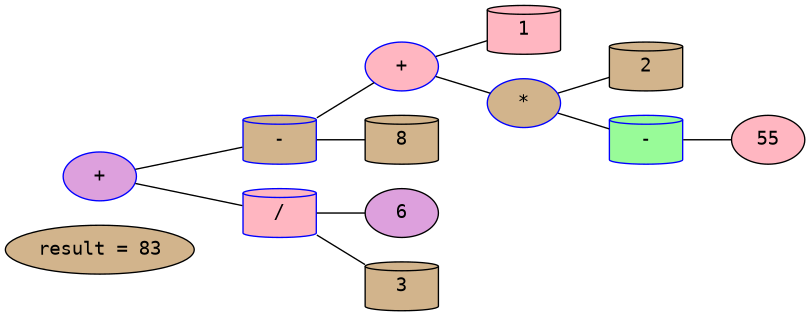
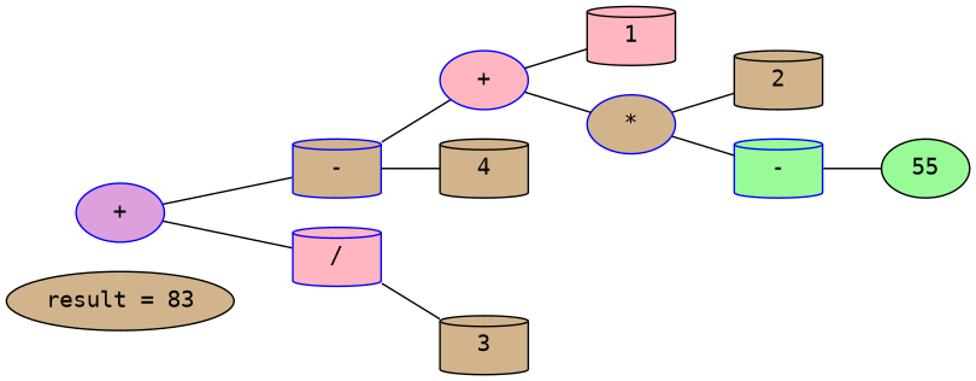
  graph {
    fontname="DejaVu Sans Mono"
    rankdir=LR
    node [fillcolor=tan fontname="DejaVu Sans Mono" shape=cylinder style=filled]
    edge [fontname="DejaVu Sans Mono"]
    n1 [label="result = 83" shape=ellipse]
    n2 [color=blue fillcolor=plum label="+" shape=ellipse]
    n3 [color=blue label="-"]
    n4 [color=blue fillcolor=lightpink label="/"]
    n5 [color=blue fillcolor=lightpink label="+" shape=ellipse]
-   n6 [label=8]
-   n7 [fillcolor=plum label=6 shape=ellipse]
+   n6 [label=4]
    n8 [label=3]
    n9 [fillcolor=lightpink label=1]
    n10 [color=blue label="*" shape=ellipse]
    n11 [label=2]
    n12 [color=blue fillcolor=palegreen label="-"]
-   n13 [fillcolor=lightpink label=55 shape=ellipse]
+   n13 [fillcolor=palegreen label=55 shape=ellipse]
    n2 -- n3
    n2 -- n4
    n3 -- n5
    n3 -- n6
-   n4 -- n7
    n4 -- n8
    n5 -- n9
    n5 -- n10
    n10 -- n11
    n10 -- n12
    n12 -- n13
  }
